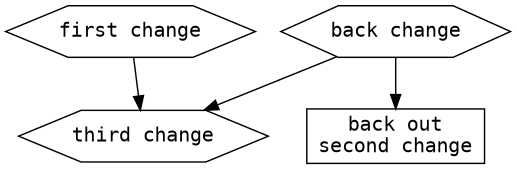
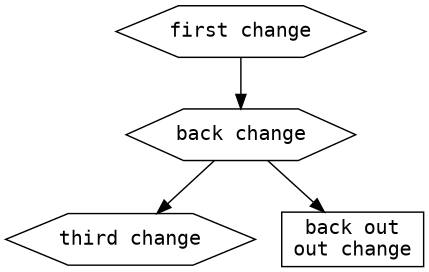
  digraph {
    fontname="DejaVu Sans Mono"
    node [fontname="DejaVu Sans Mono" shape=hexagon]
    edge [fontname="DejaVu Sans Mono"]
    n1 [label="back change"]
    "first change"
    "third change"
-   n4 [label="back out\nsecond change" shape=box]
+   n4 [label="back out\nout change" shape=box]
    n1 -> "third change"
    n1 -> n4
-   "first change" -> "third change"
+   "first change" -> n1
  }
